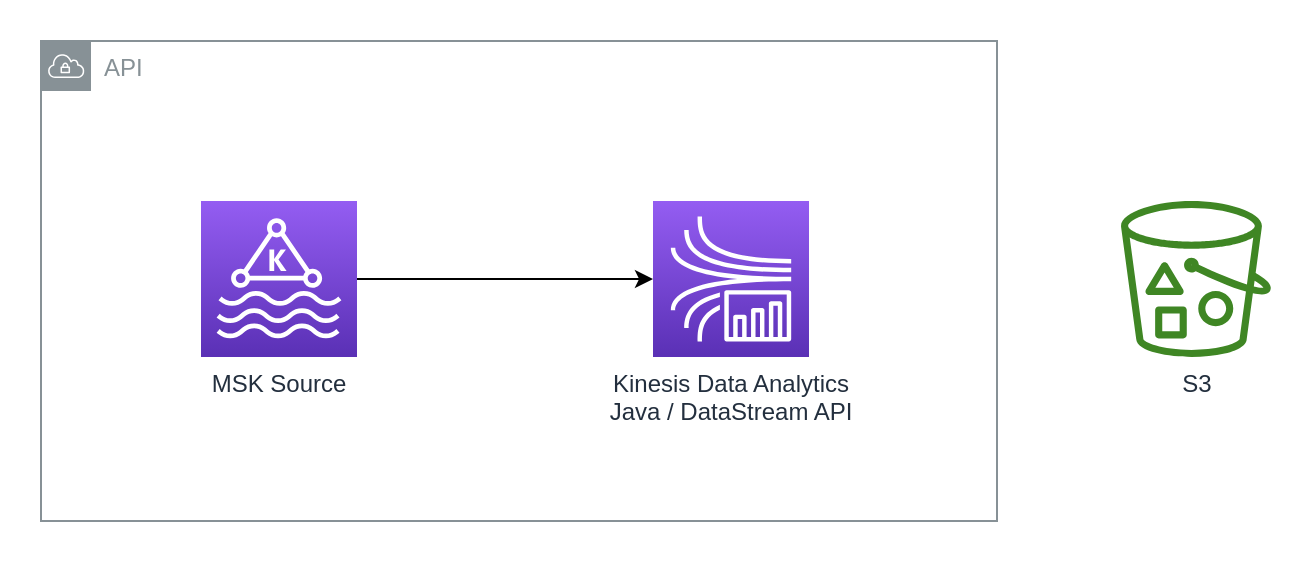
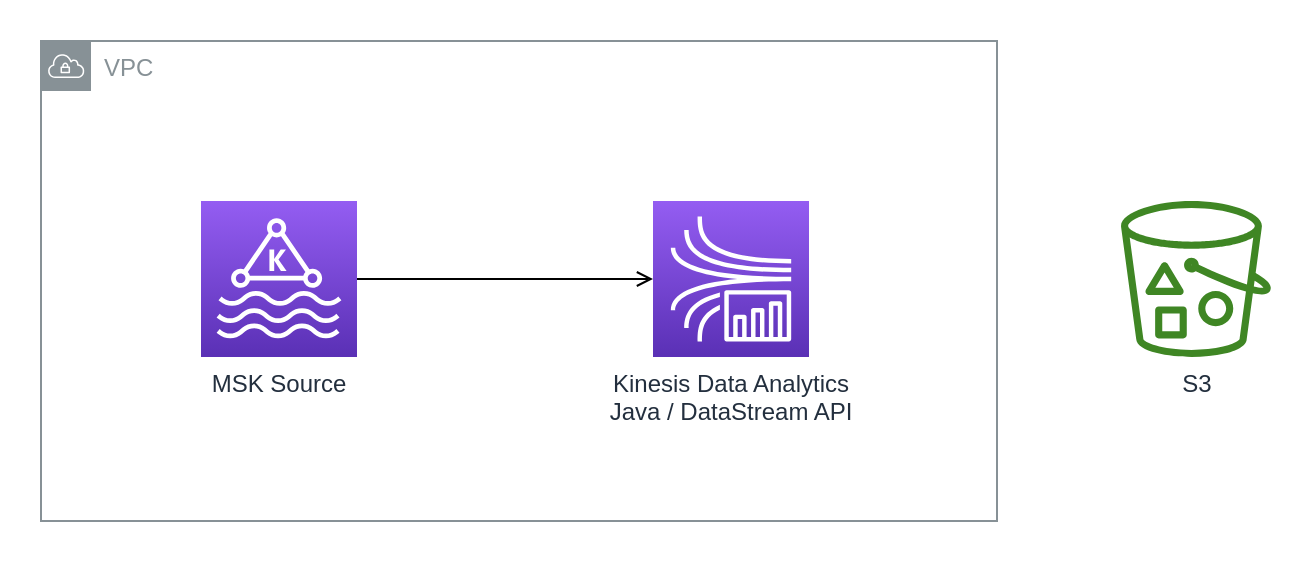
  <mxCell id="0" />
  <mxCell id="1" parent="0" />
- <mxCell id="2" value="API" style="sketch=0;outlineConnect=0;gradientColor=none;html=1;whiteSpace=wrap;fontSize=12;fontStyle=0;shape=mxgraph.aws4.group;grIcon=mxgraph.aws4.group_vpc;strokeColor=#879196;fillColor=none;verticalAlign=top;align=left;spacingLeft=30;fontColor=#879196;dashed=0;" parent="1" vertex="1"><mxGeometry x="20" y="20" width="478" height="240" as="geometry" /></mxCell>
+ <mxCell id="2" value="VPC" style="sketch=0;outlineConnect=0;gradientColor=none;html=1;whiteSpace=wrap;fontSize=12;fontStyle=0;shape=mxgraph.aws4.group;grIcon=mxgraph.aws4.group_vpc;strokeColor=#879196;fillColor=none;verticalAlign=top;align=left;spacingLeft=30;fontColor=#879196;dashed=0;" parent="1" vertex="1"><mxGeometry x="20" y="20" width="478" height="240" as="geometry" /></mxCell>
  <mxCell id="3" value="Kinesis Data Analytics&lt;br&gt;Java / DataStream API" style="sketch=0;points=[[0,0,0],[0.25,0,0],[0.5,0,0],[0.75,0,0],[1,0,0],[0,1,0],[0.25,1,0],[0.5,1,0],[0.75,1,0],[1,1,0],[0,0.25,0],[0,0.5,0],[0,0.75,0],[1,0.25,0],[1,0.5,0],[1,0.75,0]];outlineConnect=0;fontColor=#232F3E;gradientColor=#945DF2;gradientDirection=north;fillColor=#5A30B5;strokeColor=#ffffff;dashed=0;verticalLabelPosition=bottom;verticalAlign=top;align=center;html=1;fontSize=12;fontStyle=0;aspect=fixed;shape=mxgraph.aws4.resourceIcon;resIcon=mxgraph.aws4.kinesis_data_analytics;" parent="1" vertex="1"><mxGeometry x="326" y="100" width="78" height="78" as="geometry" /></mxCell>
- <mxCell id="4" style="edgeStyle=orthogonalEdgeStyle;rounded=0;orthogonalLoop=1;jettySize=auto;html=1;exitX=1;exitY=0.5;exitDx=0;exitDy=0;exitPerimeter=0;entryX=0;entryY=0.5;entryDx=0;entryDy=0;entryPerimeter=0;" parent="1" source="5" target="3" edge="1"><mxGeometry relative="1" as="geometry" /></mxCell>
+ <mxCell id="4" style="edgeStyle=orthogonalEdgeStyle;rounded=0;orthogonalLoop=1;jettySize=auto;html=1;exitX=1;exitY=0.5;exitDx=0;exitDy=0;exitPerimeter=0;entryX=0;entryY=0.5;entryDx=0;entryDy=0;entryPerimeter=0;endArrow=open;" parent="1" source="5" target="3" edge="1"><mxGeometry relative="1" as="geometry" /></mxCell>
  <mxCell id="5" value="MSK Source" style="sketch=0;points=[[0,0,0],[0.25,0,0],[0.5,0,0],[0.75,0,0],[1,0,0],[0,1,0],[0.25,1,0],[0.5,1,0],[0.75,1,0],[1,1,0],[0,0.25,0],[0,0.5,0],[0,0.75,0],[1,0.25,0],[1,0.5,0],[1,0.75,0]];outlineConnect=0;fontColor=#232F3E;gradientColor=#945DF2;gradientDirection=north;fillColor=#5A30B5;strokeColor=#ffffff;dashed=0;verticalLabelPosition=bottom;verticalAlign=top;align=center;html=1;fontSize=12;fontStyle=0;aspect=fixed;shape=mxgraph.aws4.resourceIcon;resIcon=mxgraph.aws4.managed_streaming_for_kafka;" parent="1" vertex="1"><mxGeometry x="100" y="100" width="78" height="78" as="geometry" /></mxCell>
  <mxCell id="6" value="S3" style="sketch=0;outlineConnect=0;fontColor=#232F3E;gradientColor=none;fillColor=#3F8624;strokeColor=none;dashed=0;verticalLabelPosition=bottom;verticalAlign=top;align=center;html=1;fontSize=12;fontStyle=0;aspect=fixed;pointerEvents=1;shape=mxgraph.aws4.bucket_with_objects;" parent="1" vertex="1"><mxGeometry x="560" y="100" width="75" height="78" as="geometry" /></mxCell>
